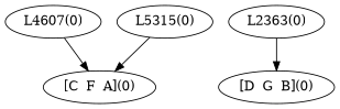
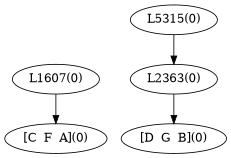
  digraph {
-   "L4607(0)"
+   "L4607(0)" [label="L1607(0)"]
    n2 [label="L2363(0)"]
    "L5315(0)"
    "[C  F  A](0)"
    "[D  G  B](0)"
    subgraph sub_1 {
      rank=same
      "L4607(0)"
      n2
    }
    subgraph sub_2 {
      rank=min
      "L5315(0)"
    }
    subgraph sub_3 {
      rank=max
      "[C  F  A](0)"
      "[D  G  B](0)"
    }
    "L4607(0)" -> "[C  F  A](0)"
    n2 -> "[D  G  B](0)"
-   "L5315(0)" -> "[C  F  A](0)"
+   "L5315(0)" -> n2
  }
